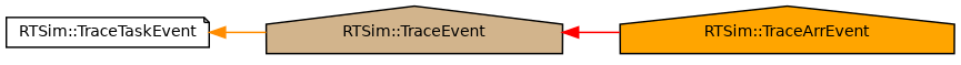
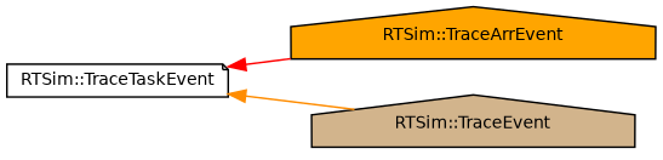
  digraph {
    rankdir=LR
    node [color=black fontname=Helvetica fontsize=10 shape=house style=filled]
    edge [dir=back fontname=Helvetica fontsize=10 labelfontname=Helvetica labelfontsize=10 style=solid]
    n1 [fillcolor=orange fontcolor=black height=0.2 label="RTSim::TraceArrEvent" width=0.4]
    n2 [fillcolor=white height=0.2 label="RTSim::TraceTaskEvent" shape=note width=0.4]
    n3 [fillcolor=tan height=0.2 label="RTSim::TraceEvent" width=0.4]
-   n3 -> n1 [color=red]
+   n2 -> n1 [color=red]
    n2 -> n3 [color=darkorange]
  }
